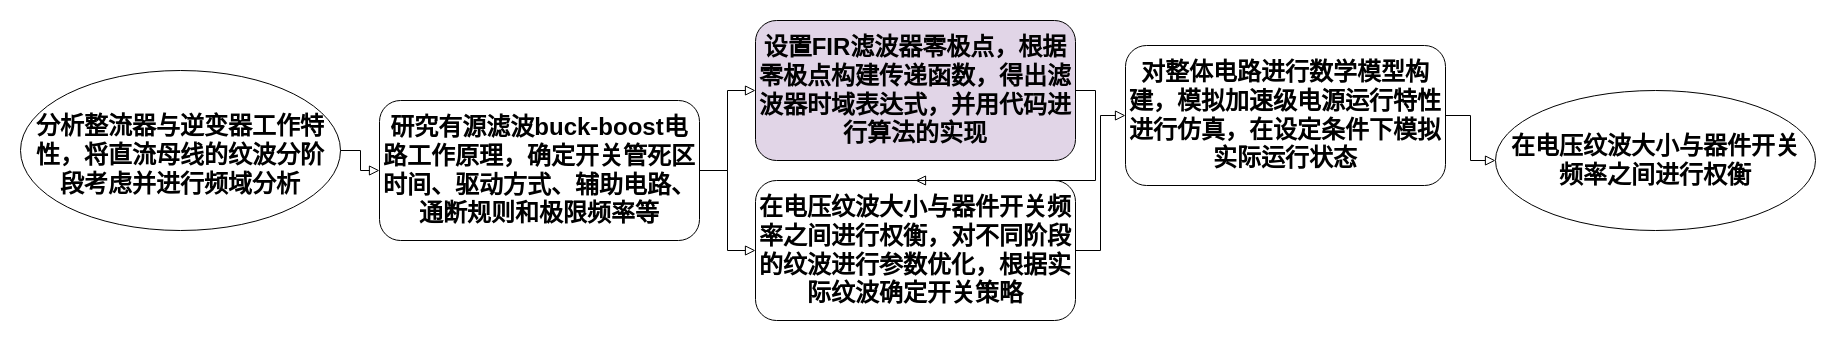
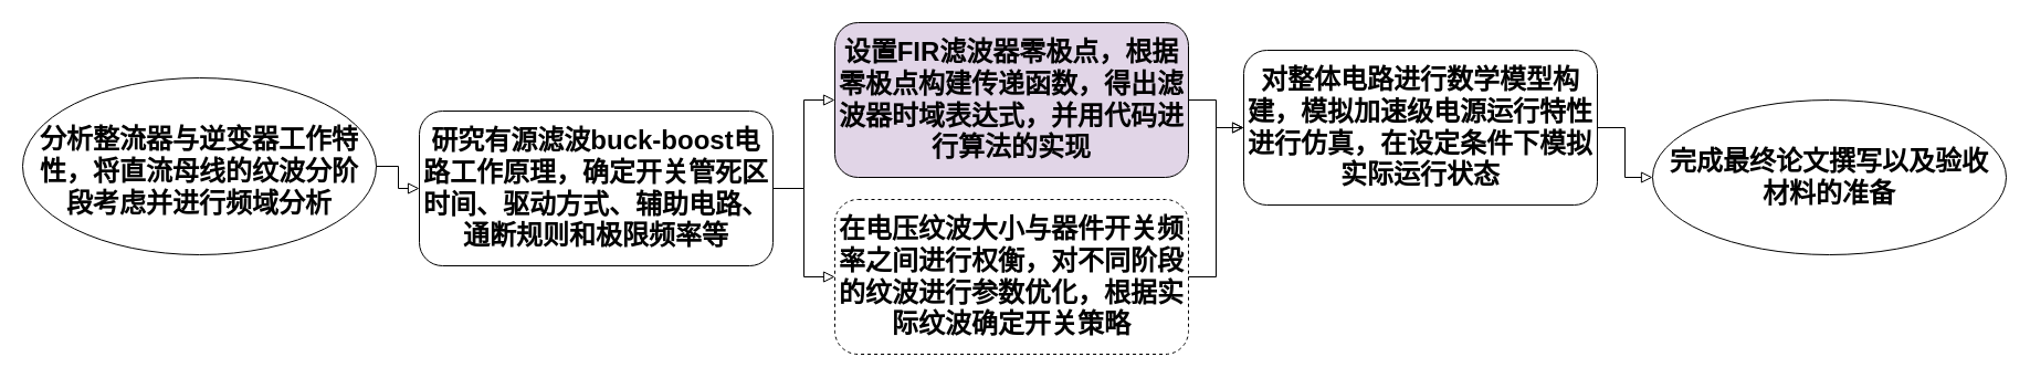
  <mxCell id="0" />
  <mxCell id="1" parent="0" />
  <mxCell id="2" value="&lt;font style=&quot;font-size: 24px;&quot;&gt;&lt;b&gt;研究有源滤波buck-boost电路工作原理，确定开关管死区时间、驱动方式、辅助电路、通断规则和极限频率等&lt;/b&gt;&lt;/font&gt;" style="rounded=1;whiteSpace=wrap;html=1;fontSize=12;glass=0;strokeWidth=1;shadow=0;" parent="1" vertex="1"><mxGeometry x="379" y="100" width="320" height="140" as="geometry" /></mxCell>
  <mxCell id="3" value="&lt;font style=&quot;font-size: 24px;&quot;&gt;&lt;b&gt;设置FIR滤波器零极点，根据零极点构建传递函数，得出滤波器时域表达式，并用代码进行算法的实现&lt;/b&gt;&lt;/font&gt;" style="rounded=1;whiteSpace=wrap;html=1;fontSize=12;glass=0;strokeWidth=1;shadow=0;fillColor=#e1d5e7;" parent="1" vertex="1"><mxGeometry x="755" y="20" width="320" height="140" as="geometry" /></mxCell>
- <mxCell id="4" value="&lt;font style=&quot;font-size: 24px;&quot;&gt;&lt;b&gt;在电压纹波大小与器件开关频率之间进行权衡，对不同阶段的纹波进行参数优化，根据实际纹波确定开关策略&lt;/b&gt;&lt;/font&gt;" style="rounded=1;whiteSpace=wrap;html=1;fontSize=12;glass=0;strokeWidth=1;shadow=0;" parent="1" vertex="1"><mxGeometry x="755" y="180" width="320" height="140" as="geometry" /></mxCell>
+ <mxCell id="4" value="&lt;font style=&quot;font-size: 24px;&quot;&gt;&lt;b&gt;在电压纹波大小与器件开关频率之间进行权衡，对不同阶段的纹波进行参数优化，根据实际纹波确定开关策略&lt;/b&gt;&lt;/font&gt;" style="rounded=1;whiteSpace=wrap;html=1;fontSize=12;glass=0;strokeWidth=1;shadow=0;dashed=1;" parent="1" vertex="1"><mxGeometry x="755" y="180" width="320" height="140" as="geometry" /></mxCell>
  <mxCell id="5" value="&lt;font style=&quot;font-size: 24px;&quot;&gt;&lt;b&gt;分析整流器与逆变器工作特性，将直流母线的纹波分阶段考虑并进行频域分析&lt;/b&gt;&lt;/font&gt;" style="ellipse;whiteSpace=wrap;html=1;spacingLeft=5;spacingRight=5;spacingTop=10;" parent="1" vertex="1"><mxGeometry x="20" y="70" width="320" height="160" as="geometry" /></mxCell>
- <mxCell id="6" value="&lt;font style=&quot;font-size: 24px;&quot;&gt;&lt;b&gt;在电压纹波大小与器件开关频率之间进行权衡&lt;/b&gt;&lt;/font&gt;" style="ellipse;whiteSpace=wrap;html=1;spacingLeft=5;spacingRight=5;" parent="1" vertex="1"><mxGeometry x="1495" y="90" width="320" height="140" as="geometry" /></mxCell>
+ <mxCell id="6" value="&lt;font style=&quot;font-size: 24px;&quot;&gt;&lt;b&gt;完成最终论文撰写以及验收材料的准备&lt;/b&gt;&lt;/font&gt;" style="ellipse;whiteSpace=wrap;html=1;spacingLeft=5;spacingRight=5;" parent="1" vertex="1"><mxGeometry x="1495" y="90" width="320" height="140" as="geometry" /></mxCell>
  <mxCell id="7" value="&lt;font style=&quot;font-size: 24px;&quot;&gt;&lt;b&gt;对整体电路进行数学模型构建，模拟加速级电源运行特性进行仿真，在设定条件下模拟实际运行状态&lt;/b&gt;&lt;/font&gt;" style="rounded=1;whiteSpace=wrap;html=1;fontSize=12;glass=0;strokeWidth=1;shadow=0;" parent="1" vertex="1"><mxGeometry x="1125" y="45" width="320" height="140" as="geometry" /></mxCell>
  <mxCell id="8" value="" style="rounded=0;html=1;jettySize=auto;orthogonalLoop=1;fontSize=11;endArrow=block;endFill=0;endSize=8;strokeWidth=1;shadow=0;labelBackgroundColor=none;edgeStyle=orthogonalEdgeStyle;exitX=1;exitY=0.5;exitDx=0;exitDy=0;entryX=0;entryY=0.5;entryDx=0;entryDy=0;" edge="1" parent="1" source="5" target="2"><mxGeometry relative="1" as="geometry"><mxPoint x="615" y="480" as="targetPoint" /><mxPoint x="225" y="600" as="sourcePoint" /></mxGeometry></mxCell>
  <mxCell id="9" value="" style="rounded=0;html=1;jettySize=auto;orthogonalLoop=1;fontSize=11;endArrow=block;endFill=0;endSize=8;strokeWidth=1;shadow=0;labelBackgroundColor=none;edgeStyle=orthogonalEdgeStyle;exitX=1;exitY=0.5;exitDx=0;exitDy=0;entryX=0;entryY=0.5;entryDx=0;entryDy=0;" edge="1" parent="1" source="2" target="3"><mxGeometry relative="1" as="geometry"><mxPoint x="455" y="390" as="targetPoint" /><mxPoint x="405" y="390" as="sourcePoint" /></mxGeometry></mxCell>
  <mxCell id="10" value="" style="rounded=0;html=1;jettySize=auto;orthogonalLoop=1;fontSize=11;endArrow=block;endFill=0;endSize=8;strokeWidth=1;shadow=0;labelBackgroundColor=none;edgeStyle=orthogonalEdgeStyle;exitX=1;exitY=0.5;exitDx=0;exitDy=0;entryX=0;entryY=0.5;entryDx=0;entryDy=0;" edge="1" parent="1" source="2" target="4"><mxGeometry relative="1" as="geometry"><mxPoint x="415" y="470" as="targetPoint" /><mxPoint x="365" y="470" as="sourcePoint" /></mxGeometry></mxCell>
- <mxCell id="11" value="" style="rounded=0;html=1;jettySize=auto;orthogonalLoop=1;fontSize=11;endArrow=block;endFill=0;endSize=8;strokeWidth=1;shadow=0;labelBackgroundColor=none;edgeStyle=orthogonalEdgeStyle;exitX=1;exitY=0.5;exitDx=0;exitDy=0;" edge="1" parent="1" source="3" target="4"><mxGeometry relative="1" as="geometry"><mxPoint x="1155" y="-10" as="targetPoint" /><mxPoint x="1105" y="-10" as="sourcePoint" /></mxGeometry></mxCell>
- <mxCell id="12" value="" style="rounded=0;html=1;jettySize=auto;orthogonalLoop=1;fontSize=11;endArrow=block;endFill=0;endSize=8;strokeWidth=1;shadow=0;labelBackgroundColor=none;edgeStyle=orthogonalEdgeStyle;exitX=1;exitY=0.5;exitDx=0;exitDy=0;entryX=0;entryY=0.5;entryDx=0;entryDy=0;" edge="1" parent="1" source="4" target="7"><mxGeometry relative="1" as="geometry"><mxPoint x="1255" y="390" as="targetPoint" /><mxPoint x="1205" y="390" as="sourcePoint" /></mxGeometry></mxCell>
+ <mxCell id="11" value="" style="rounded=0;html=1;jettySize=auto;orthogonalLoop=1;fontSize=11;endArrow=block;endFill=0;endSize=8;strokeWidth=1;shadow=0;labelBackgroundColor=none;edgeStyle=orthogonalEdgeStyle;exitX=1;exitY=0.5;exitDx=0;exitDy=0;entryX=0;entryY=0.5;entryDx=0;entryDy=0;" edge="1" parent="1" source="3" target="7"><mxGeometry relative="1" as="geometry"><mxPoint x="1155" y="-10" as="targetPoint" /><mxPoint x="1105" y="-10" as="sourcePoint" /></mxGeometry></mxCell>
+ <mxCell id="12" value="" style="rounded=0;html=1;jettySize=auto;orthogonalLoop=1;fontSize=11;endArrow=open;endFill=0;endSize=8;strokeWidth=1;shadow=0;labelBackgroundColor=none;edgeStyle=orthogonalEdgeStyle;exitX=1;exitY=0.5;exitDx=0;exitDy=0;entryX=0;entryY=0.5;entryDx=0;entryDy=0;" edge="1" parent="1" source="4" target="7"><mxGeometry relative="1" as="geometry"><mxPoint x="1255" y="390" as="targetPoint" /><mxPoint x="1205" y="390" as="sourcePoint" /></mxGeometry></mxCell>
  <mxCell id="13" value="" style="rounded=0;html=1;jettySize=auto;orthogonalLoop=1;fontSize=11;endArrow=block;endFill=0;endSize=8;strokeWidth=1;shadow=0;labelBackgroundColor=none;edgeStyle=orthogonalEdgeStyle;exitX=1;exitY=0.5;exitDx=0;exitDy=0;entryX=0;entryY=0.5;entryDx=0;entryDy=0;" edge="1" parent="1" source="7" target="6"><mxGeometry relative="1" as="geometry"><mxPoint x="1265" y="400" as="targetPoint" /><mxPoint x="1215" y="400" as="sourcePoint" /></mxGeometry></mxCell>
